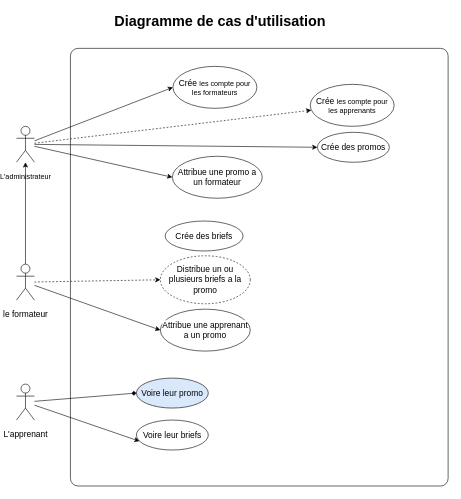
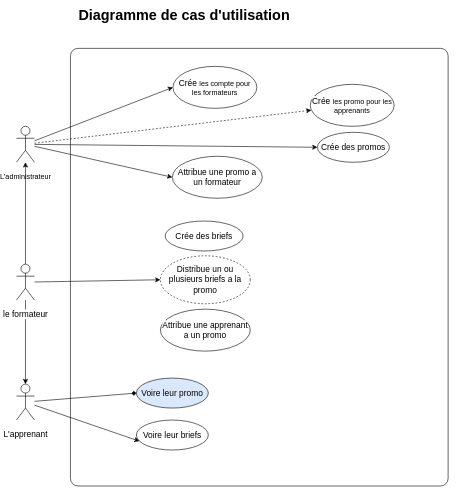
  <mxCell id="0" />
  <mxCell id="1" parent="0" />
  <mxCell id="2" value="" style="rounded=1;whiteSpace=wrap;html=1;arcSize=2;" parent="1" vertex="1"><mxGeometry x="110" y="80" width="630" height="730" as="geometry" /></mxCell>
- <mxCell id="3" value="&lt;font style=&quot;font-size: 24px;&quot;&gt;&lt;b&gt;Diagramme de cas d'utilisation&lt;/b&gt;&lt;/font&gt;" style="text;html=1;strokeColor=none;fillColor=none;align=center;verticalAlign=middle;whiteSpace=wrap;rounded=0;" parent="1" vertex="1"><mxGeometry x="160" y="20" width="400" height="30" as="geometry" /></mxCell>
+ <mxCell id="3" value="&lt;font style=&quot;font-size: 24px;&quot;&gt;&lt;b&gt;Diagramme de cas d'utilisation&lt;/b&gt;&lt;/font&gt;" style="text;html=1;strokeColor=none;fillColor=none;align=center;verticalAlign=middle;whiteSpace=wrap;rounded=0;" parent="1" vertex="1"><mxGeometry x="100" y="10" width="400" height="30" as="geometry" /></mxCell>
  <mxCell id="4" style="edgeStyle=none;rounded=0;orthogonalLoop=1;jettySize=auto;html=1;entryX=0;entryY=0.5;entryDx=0;entryDy=0;fontSize=12;" parent="1" source="8" target="16" edge="1"><mxGeometry relative="1" as="geometry" /></mxCell>
  <mxCell id="5" style="edgeStyle=none;rounded=0;orthogonalLoop=1;jettySize=auto;html=1;fontSize=12;dashed=1;" parent="1" source="8" target="17" edge="1"><mxGeometry relative="1" as="geometry" /></mxCell>
  <mxCell id="6" style="edgeStyle=none;rounded=0;orthogonalLoop=1;jettySize=auto;html=1;entryX=0;entryY=0.5;entryDx=0;entryDy=0;fontSize=12;" parent="1" source="8" target="18" edge="1"><mxGeometry relative="1" as="geometry" /></mxCell>
  <mxCell id="7" style="edgeStyle=none;rounded=0;orthogonalLoop=1;jettySize=auto;html=1;entryX=0;entryY=0.5;entryDx=0;entryDy=0;fontSize=12;" parent="1" source="8" target="19" edge="1"><mxGeometry relative="1" as="geometry" /></mxCell>
  <mxCell id="8" value="&lt;font style=&quot;font-size: 12px;&quot;&gt;L'administrateur&lt;br&gt;&lt;/font&gt;" style="shape=umlActor;verticalLabelPosition=bottom;verticalAlign=top;html=1;outlineConnect=0;fontSize=24;" parent="1" vertex="1"><mxGeometry x="20" y="210" width="30" height="60" as="geometry" /></mxCell>
  <mxCell id="9" style="edgeStyle=none;rounded=0;orthogonalLoop=1;jettySize=auto;html=1;fontSize=12;" parent="1" source="12" target="8" edge="1"><mxGeometry relative="1" as="geometry" /></mxCell>
- <mxCell id="10" style="edgeStyle=none;rounded=0;orthogonalLoop=1;jettySize=auto;html=1;entryX=0;entryY=0.5;entryDx=0;entryDy=0;fontSize=12;dashed=1;" parent="1" source="12" target="21" edge="1"><mxGeometry relative="1" as="geometry" /></mxCell>
- <mxCell id="11" style="rounded=0;orthogonalLoop=1;jettySize=auto;html=1;entryX=0;entryY=0.5;entryDx=0;entryDy=0;" edge="1" parent="1" source="12" target="24"><mxGeometry relative="1" as="geometry" /></mxCell>
+ <mxCell id="10" style="edgeStyle=none;rounded=0;orthogonalLoop=1;jettySize=auto;html=1;entryX=0;entryY=0.5;entryDx=0;entryDy=0;fontSize=12;" parent="1" source="12" target="21" edge="1"><mxGeometry relative="1" as="geometry" /></mxCell>
+ <mxCell id="11" style="rounded=0;orthogonalLoop=1;jettySize=auto;html=1;" edge="1" parent="1" source="12" target="15"><mxGeometry relative="1" as="geometry" /></mxCell>
  <mxCell id="12" value="&lt;span style=&quot;font-family: &amp;quot;Nunito Sans&amp;quot;, sans-serif; font-size: 14px; text-align: start; background-color: rgb(255, 255, 255);&quot;&gt;le formateur&lt;/span&gt;" style="shape=umlActor;verticalLabelPosition=bottom;verticalAlign=top;html=1;outlineConnect=0;fontSize=24;" parent="1" vertex="1"><mxGeometry x="20" y="440" width="30" height="60" as="geometry" /></mxCell>
  <mxCell id="13" style="edgeStyle=none;rounded=0;orthogonalLoop=1;jettySize=auto;html=1;entryX=0;entryY=0.5;entryDx=0;entryDy=0;fontSize=14;endArrow=diamond;" parent="1" source="15" target="22" edge="1"><mxGeometry relative="1" as="geometry" /></mxCell>
  <mxCell id="14" style="edgeStyle=none;rounded=0;orthogonalLoop=1;jettySize=auto;html=1;entryX=0.042;entryY=0.705;entryDx=0;entryDy=0;entryPerimeter=0;fontSize=14;" parent="1" source="15" target="23" edge="1"><mxGeometry relative="1" as="geometry" /></mxCell>
  <mxCell id="15" value="&lt;span style=&quot;font-family: &amp;quot;Nunito Sans&amp;quot;, sans-serif; font-size: 14px; text-align: start; background-color: rgb(255, 255, 255);&quot;&gt;L'apprenant&lt;/span&gt;" style="shape=umlActor;verticalLabelPosition=bottom;verticalAlign=top;html=1;outlineConnect=0;fontSize=24;" parent="1" vertex="1"><mxGeometry x="20" y="640" width="30" height="60" as="geometry" /></mxCell>
  <mxCell id="16" value="&lt;span style=&quot;font-family: &amp;quot;Nunito Sans&amp;quot;, sans-serif; font-size: 14px; text-align: start; background-color: rgb(255, 255, 255);&quot;&gt;Crée &lt;/span&gt;les compte pour les formateurs" style="ellipse;whiteSpace=wrap;html=1;fontSize=12;" parent="1" vertex="1"><mxGeometry x="281" y="110" width="140" height="70" as="geometry" /></mxCell>
- <mxCell id="17" value="&lt;span style=&quot;font-family: &amp;quot;Nunito Sans&amp;quot;, sans-serif; font-size: 14px; text-align: start; background-color: rgb(255, 255, 255);&quot;&gt;Crée &lt;/span&gt;les compte pour les apprenants" style="ellipse;whiteSpace=wrap;html=1;fontSize=12;" parent="1" vertex="1"><mxGeometry x="510" y="140" width="140" height="70" as="geometry" /></mxCell>
+ <mxCell id="17" value="&lt;span style=&quot;font-family: &amp;quot;Nunito Sans&amp;quot;, sans-serif; font-size: 14px; text-align: start; background-color: rgb(255, 255, 255);&quot;&gt;Crée &lt;/span&gt;les promo pour les apprenants" style="ellipse;whiteSpace=wrap;html=1;fontSize=12;" parent="1" vertex="1"><mxGeometry x="510" y="140" width="140" height="70" as="geometry" /></mxCell>
  <mxCell id="18" value="&lt;span style=&quot;font-family: &amp;quot;Nunito Sans&amp;quot;, sans-serif; font-size: 14px; text-align: start; background-color: rgb(255, 255, 255);&quot;&gt;Crée des promos&lt;/span&gt;" style="ellipse;whiteSpace=wrap;html=1;fontSize=12;" parent="1" vertex="1"><mxGeometry x="522" y="220" width="120" height="50" as="geometry" /></mxCell>
  <mxCell id="19" value="&lt;div style=&quot;&quot;&gt;&lt;span style=&quot;font-family: &amp;quot;Nunito Sans&amp;quot;, sans-serif; font-size: 14px; background-color: rgb(255, 255, 255);&quot;&gt;Attribue une promo a un formateur&lt;/span&gt;&lt;br&gt;&lt;/div&gt;" style="ellipse;whiteSpace=wrap;html=1;fontSize=12;" parent="1" vertex="1"><mxGeometry x="280" y="260" width="150" height="70" as="geometry" /></mxCell>
  <mxCell id="20" value="&lt;span style=&quot;font-family: &amp;quot;Nunito Sans&amp;quot;, sans-serif; font-size: 14px; text-align: start; background-color: rgb(255, 255, 255);&quot;&gt;Crée des briefs&lt;/span&gt;" style="ellipse;whiteSpace=wrap;html=1;fontSize=12;" parent="1" vertex="1"><mxGeometry x="268" y="368" width="130" height="50" as="geometry" /></mxCell>
  <mxCell id="21" value="&lt;span style=&quot;font-family: &amp;quot;Nunito Sans&amp;quot;, sans-serif; font-size: 14px; text-align: start; background-color: rgb(255, 255, 255);&quot;&gt;Distribue un ou plusieurs briefs a la promo&lt;/span&gt;" style="ellipse;whiteSpace=wrap;html=1;fontSize=12;dashed=1;" parent="1" vertex="1"><mxGeometry x="260" y="426" width="150" height="80" as="geometry" /></mxCell>
  <mxCell id="22" value="&lt;font style=&quot;font-size: 14px;&quot;&gt;Voire leur promo&lt;/font&gt;" style="ellipse;whiteSpace=wrap;html=1;fontSize=12;fillColor=#dae8fc;" parent="1" vertex="1"><mxGeometry x="220" y="630" width="120" height="50" as="geometry" /></mxCell>
  <mxCell id="23" value="&lt;font style=&quot;font-size: 14px;&quot;&gt;Voire leur briefs&lt;/font&gt;" style="ellipse;whiteSpace=wrap;html=1;fontSize=12;" parent="1" vertex="1"><mxGeometry x="220" y="700" width="120" height="50" as="geometry" /></mxCell>
  <mxCell id="24" value="&lt;div style=&quot;&quot;&gt;&lt;span style=&quot;font-family: &amp;quot;Nunito Sans&amp;quot;, sans-serif; font-size: 14px; background-color: rgb(255, 255, 255);&quot;&gt;Attribue une apprenant a un promo&lt;/span&gt;&lt;br&gt;&lt;/div&gt;" style="ellipse;whiteSpace=wrap;html=1;fontSize=12;" vertex="1" parent="1"><mxGeometry x="260" y="515" width="150" height="70" as="geometry" /></mxCell>
